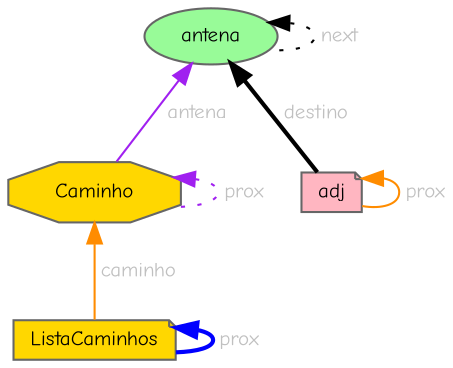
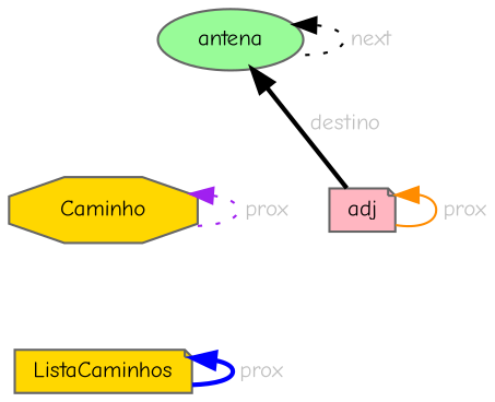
  digraph {
    fontname="Comic Neue"
    node [color=gray40 fillcolor=gold fontname="Comic Neue" fontsize=10 shape=note style=filled]
    edge [color=darkorange dir=back fontcolor=grey fontname="Comic Neue" fontsize=10 labelfontname=Helvetica labelfontsize=10 style=solid]
    n1 [fontcolor=black height=0.2 label=ListaCaminhos width=0.4]
    n2 [height=0.2 label=Caminho shape=octagon width=0.4]
    n3 [fillcolor=palegreen height=0.2 label=antena shape=ellipse width=0.4]
    n4 [fillcolor=lightpink height=0.2 label=adj width=0.4]
    n1 -> n1 [color=blue label=" prox" style=bold]
-   n2 -> n1 [label=" caminho"]
    n2 -> n2 [color=purple label=" prox" style=dotted]
-   n3 -> n2 [color=purple label=" antena"]
    n3 -> n3 [color=black label=" next" style=dotted]
    n3 -> n4 [color=black label=" destino" style=bold]
    n4 -> n4 [label=" prox"]
  }
